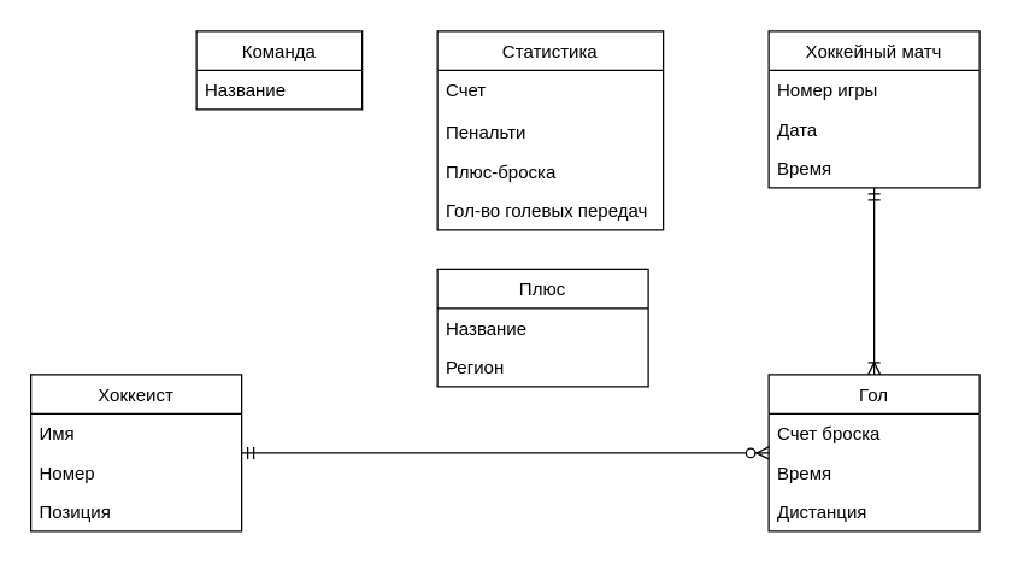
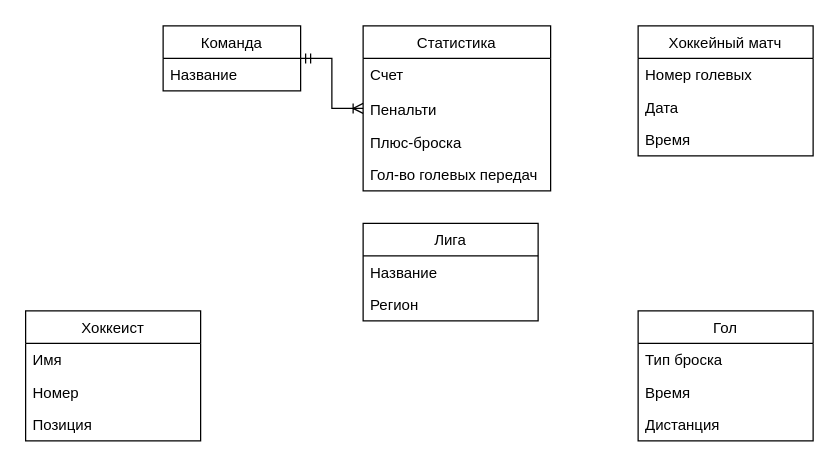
  <mxCell id="0" />
  <mxCell id="1" parent="0" />
  <mxCell id="2" value="Гол" style="swimlane;fontStyle=0;childLayout=stackLayout;horizontal=1;startSize=26;horizontalStack=0;resizeParent=1;resizeParentMax=0;resizeLast=0;collapsible=1;marginBottom=0;" parent="1" vertex="1"><mxGeometry x="510" y="248" width="140" height="104" as="geometry" /></mxCell>
- <mxCell id="3" value="Счет броска" style="text;strokeColor=none;fillColor=none;align=left;verticalAlign=top;spacingLeft=4;spacingRight=4;overflow=hidden;rotatable=0;points=[[0,0.5],[1,0.5]];portConstraint=eastwest;" parent="2" vertex="1"><mxGeometry y="26" width="140" height="26" as="geometry" /></mxCell>
+ <mxCell id="3" value="Тип броска" style="text;strokeColor=none;fillColor=none;align=left;verticalAlign=top;spacingLeft=4;spacingRight=4;overflow=hidden;rotatable=0;points=[[0,0.5],[1,0.5]];portConstraint=eastwest;" parent="2" vertex="1"><mxGeometry y="26" width="140" height="26" as="geometry" /></mxCell>
  <mxCell id="4" value="Время&#10;" style="text;strokeColor=none;fillColor=none;align=left;verticalAlign=top;spacingLeft=4;spacingRight=4;overflow=hidden;rotatable=0;points=[[0,0.5],[1,0.5]];portConstraint=eastwest;" parent="2" vertex="1"><mxGeometry y="52" width="140" height="26" as="geometry" /></mxCell>
  <mxCell id="5" value="Дистанция" style="text;strokeColor=none;fillColor=none;align=left;verticalAlign=top;spacingLeft=4;spacingRight=4;overflow=hidden;rotatable=0;points=[[0,0.5],[1,0.5]];portConstraint=eastwest;" parent="2" vertex="1"><mxGeometry y="78" width="140" height="26" as="geometry" /></mxCell>
- <mxCell id="6" value="Плюс" style="swimlane;fontStyle=0;childLayout=stackLayout;horizontal=1;startSize=26;horizontalStack=0;resizeParent=1;resizeParentMax=0;resizeLast=0;collapsible=1;marginBottom=0;" parent="1" vertex="1"><mxGeometry x="290" y="178" width="140" height="78" as="geometry" /></mxCell>
+ <mxCell id="6" value="Лига" style="swimlane;fontStyle=0;childLayout=stackLayout;horizontal=1;startSize=26;horizontalStack=0;resizeParent=1;resizeParentMax=0;resizeLast=0;collapsible=1;marginBottom=0;" parent="1" vertex="1"><mxGeometry x="290" y="178" width="140" height="78" as="geometry" /></mxCell>
  <mxCell id="7" value="Название" style="text;strokeColor=none;fillColor=none;align=left;verticalAlign=top;spacingLeft=4;spacingRight=4;overflow=hidden;rotatable=0;points=[[0,0.5],[1,0.5]];portConstraint=eastwest;" parent="6" vertex="1"><mxGeometry y="26" width="140" height="26" as="geometry" /></mxCell>
  <mxCell id="8" value="Регион" style="text;strokeColor=none;fillColor=none;align=left;verticalAlign=top;spacingLeft=4;spacingRight=4;overflow=hidden;rotatable=0;points=[[0,0.5],[1,0.5]];portConstraint=eastwest;" parent="6" vertex="1"><mxGeometry y="52" width="140" height="26" as="geometry" /></mxCell>
  <mxCell id="9" value="Хоккеист" style="swimlane;fontStyle=0;childLayout=stackLayout;horizontal=1;startSize=26;horizontalStack=0;resizeParent=1;resizeParentMax=0;resizeLast=0;collapsible=1;marginBottom=0;" parent="1" vertex="1"><mxGeometry x="20" y="248" width="140" height="104" as="geometry" /></mxCell>
  <mxCell id="10" value="Имя" style="text;strokeColor=none;fillColor=none;align=left;verticalAlign=top;spacingLeft=4;spacingRight=4;overflow=hidden;rotatable=0;points=[[0,0.5],[1,0.5]];portConstraint=eastwest;" parent="9" vertex="1"><mxGeometry y="26" width="140" height="26" as="geometry" /></mxCell>
  <mxCell id="11" value="Номер" style="text;strokeColor=none;fillColor=none;align=left;verticalAlign=top;spacingLeft=4;spacingRight=4;overflow=hidden;rotatable=0;points=[[0,0.5],[1,0.5]];portConstraint=eastwest;" parent="9" vertex="1"><mxGeometry y="52" width="140" height="26" as="geometry" /></mxCell>
  <mxCell id="12" value="Позиция" style="text;strokeColor=none;fillColor=none;align=left;verticalAlign=top;spacingLeft=4;spacingRight=4;overflow=hidden;rotatable=0;points=[[0,0.5],[1,0.5]];portConstraint=eastwest;" parent="9" vertex="1"><mxGeometry y="78" width="140" height="26" as="geometry" /></mxCell>
+ <mxCell id="13" style="edgeStyle=orthogonalEdgeStyle;rounded=0;orthogonalLoop=1;jettySize=auto;html=1;startArrow=ERmandOne;startFill=0;endArrow=ERoneToMany;endFill=0;" parent="1" source="14" target="20" edge="1"><mxGeometry relative="1" as="geometry" /></mxCell>
  <mxCell id="14" value="Команда" style="swimlane;fontStyle=0;childLayout=stackLayout;horizontal=1;startSize=26;horizontalStack=0;resizeParent=1;resizeParentMax=0;resizeLast=0;collapsible=1;marginBottom=0;" parent="1" vertex="1"><mxGeometry x="130" y="20" width="110" height="52" as="geometry" /></mxCell>
  <mxCell id="15" value="Название" style="text;strokeColor=none;fillColor=none;align=left;verticalAlign=top;spacingLeft=4;spacingRight=4;overflow=hidden;rotatable=0;points=[[0,0.5],[1,0.5]];portConstraint=eastwest;" parent="14" vertex="1"><mxGeometry y="26" width="110" height="26" as="geometry" /></mxCell>
  <mxCell id="16" value="Хоккейный матч" style="swimlane;fontStyle=0;childLayout=stackLayout;horizontal=1;startSize=26;horizontalStack=0;resizeParent=1;resizeParentMax=0;resizeLast=0;collapsible=1;marginBottom=0;" parent="1" vertex="1"><mxGeometry x="510" y="20" width="140" height="104" as="geometry" /></mxCell>
- <mxCell id="17" value="Номер игры" style="text;strokeColor=none;fillColor=none;align=left;verticalAlign=top;spacingLeft=4;spacingRight=4;overflow=hidden;rotatable=0;points=[[0,0.5],[1,0.5]];portConstraint=eastwest;" parent="16" vertex="1"><mxGeometry y="26" width="140" height="26" as="geometry" /></mxCell>
+ <mxCell id="17" value="Номер голевых" style="text;strokeColor=none;fillColor=none;align=left;verticalAlign=top;spacingLeft=4;spacingRight=4;overflow=hidden;rotatable=0;points=[[0,0.5],[1,0.5]];portConstraint=eastwest;" parent="16" vertex="1"><mxGeometry y="26" width="140" height="26" as="geometry" /></mxCell>
  <mxCell id="18" value="Дата" style="text;strokeColor=none;fillColor=none;align=left;verticalAlign=top;spacingLeft=4;spacingRight=4;overflow=hidden;rotatable=0;points=[[0,0.5],[1,0.5]];portConstraint=eastwest;" parent="16" vertex="1"><mxGeometry y="52" width="140" height="26" as="geometry" /></mxCell>
  <mxCell id="19" value="Время" style="text;strokeColor=none;fillColor=none;align=left;verticalAlign=top;spacingLeft=4;spacingRight=4;overflow=hidden;rotatable=0;points=[[0,0.5],[1,0.5]];portConstraint=eastwest;" parent="16" vertex="1"><mxGeometry y="78" width="140" height="26" as="geometry" /></mxCell>
  <mxCell id="20" value="Статистика" style="swimlane;fontStyle=0;childLayout=stackLayout;horizontal=1;startSize=26;horizontalStack=0;resizeParent=1;resizeParentMax=0;resizeLast=0;collapsible=1;marginBottom=0;" parent="1" vertex="1"><mxGeometry x="290" y="20" width="150" height="132" as="geometry" /></mxCell>
  <mxCell id="21" value="Счет" style="text;strokeColor=none;fillColor=none;align=left;verticalAlign=top;spacingLeft=4;spacingRight=4;overflow=hidden;rotatable=0;points=[[0,0.5],[1,0.5]];portConstraint=eastwest;" parent="20" vertex="1"><mxGeometry y="26" width="150" height="28" as="geometry" /></mxCell>
  <mxCell id="22" value="Пенальти" style="text;strokeColor=none;fillColor=none;align=left;verticalAlign=top;spacingLeft=4;spacingRight=4;overflow=hidden;rotatable=0;points=[[0,0.5],[1,0.5]];portConstraint=eastwest;" parent="20" vertex="1"><mxGeometry y="54" width="150" height="26" as="geometry" /></mxCell>
  <mxCell id="23" value="Плюс-броска" style="text;strokeColor=none;fillColor=none;align=left;verticalAlign=top;spacingLeft=4;spacingRight=4;overflow=hidden;rotatable=0;points=[[0,0.5],[1,0.5]];portConstraint=eastwest;" parent="20" vertex="1"><mxGeometry y="80" width="150" height="26" as="geometry" /></mxCell>
  <mxCell id="24" value="Гол-во голевых передач" style="text;strokeColor=none;fillColor=none;align=left;verticalAlign=top;spacingLeft=4;spacingRight=4;overflow=hidden;rotatable=0;points=[[0,0.5],[1,0.5]];portConstraint=eastwest;" parent="20" vertex="1"><mxGeometry y="106" width="150" height="26" as="geometry" /></mxCell>
- <mxCell id="25" style="edgeStyle=orthogonalEdgeStyle;rounded=0;orthogonalLoop=1;jettySize=auto;html=1;startArrow=ERmandOne;startFill=0;endArrow=ERoneToMany;endFill=0;entryX=0.5;entryY=0;entryDx=0;entryDy=0;" parent="1" source="16" target="2" edge="1"><mxGeometry relative="1" as="geometry"><mxPoint x="579.58" y="150.598" as="sourcePoint" /><mxPoint x="520" y="348" as="targetPoint" /></mxGeometry></mxCell>
- <mxCell id="26" style="edgeStyle=orthogonalEdgeStyle;rounded=0;orthogonalLoop=1;jettySize=auto;html=1;entryX=1;entryY=0.5;entryDx=0;entryDy=0;startArrow=ERzeroToMany;startFill=1;endArrow=ERmandOne;endFill=0;" parent="1" source="2" target="9" edge="1"><mxGeometry relative="1" as="geometry" /></mxCell>
